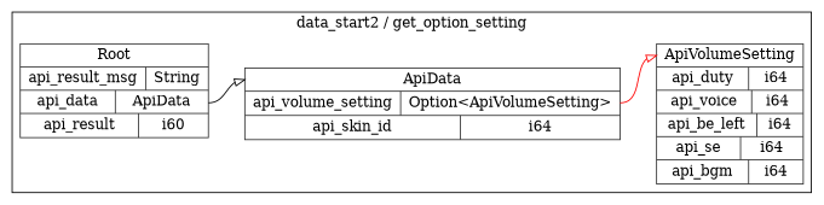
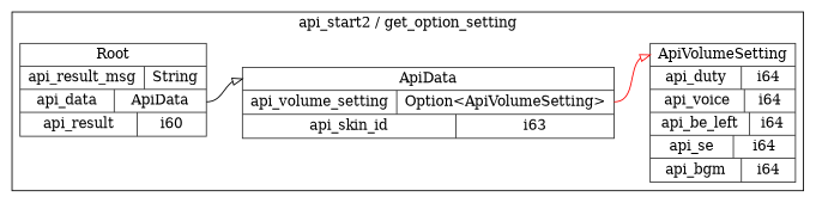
  digraph {
    rankdir=LR
    node [color=gray20 shape=record style=solid]
    edge [arrowhead=onormal]
    n1 [label="<Root> Root  | { api_result_msg | <api_result_msg> String } | { api_data | <api_data> ApiData } | { api_result | <api_result> i60 }"]
-   n2 [label="<ApiData> ApiData  | { api_volume_setting | <api_volume_setting> Option\<ApiVolumeSetting\> } | { api_skin_id | <api_skin_id> i64 }"]
+   n2 [label="<ApiData> ApiData  | { api_volume_setting | <api_volume_setting> Option\<ApiVolumeSetting\> } | { api_skin_id | <api_skin_id> i63 }"]
    n3 [label="<ApiVolumeSetting> ApiVolumeSetting  | { api_duty | <api_duty> i64 } | { api_voice | <api_voice> i64 } | { api_be_left | <api_be_left> i64 } | { api_se | <api_se> i64 } | { api_bgm | <api_bgm> i64 }"]
    subgraph cluster_1 {
-     label="data_start2 / get_option_setting"
+     label="api_start2 / get_option_setting"
      n1
      n2
      n3
    }
    n1 -> n2 [color=black headport="ApiData:w" tailport="api_data:e"]
    n2 -> n3 [color=red headport="ApiVolumeSetting:w" tailport="api_volume_setting:e"]
  }
